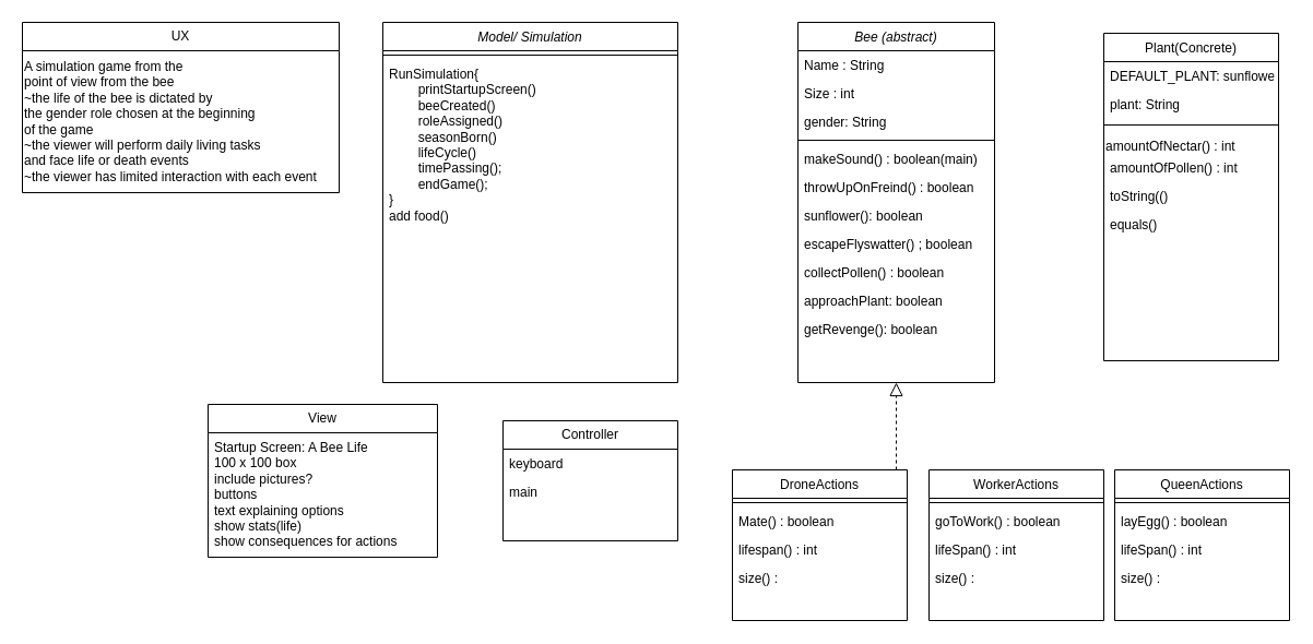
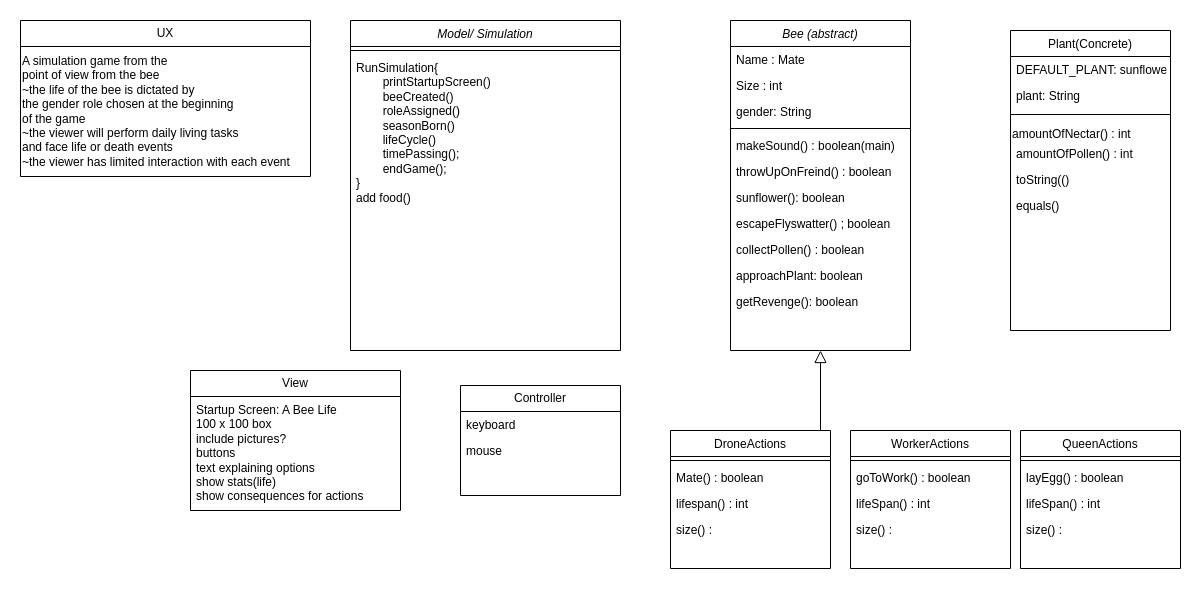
  <mxCell id="0" />
  <mxCell id="1" parent="0" />
  <mxCell id="2" value="Bee (abstract)" style="swimlane;fontStyle=2;align=center;verticalAlign=top;childLayout=stackLayout;horizontal=1;startSize=26;horizontalStack=0;resizeParent=1;resizeLast=0;collapsible=1;marginBottom=0;rounded=0;shadow=0;strokeWidth=1;" parent="1" vertex="1"><mxGeometry x="730" y="20" width="180" height="330" as="geometry"><mxRectangle x="230" y="140" width="160" height="26" as="alternateBounds" /></mxGeometry></mxCell>
- <mxCell id="3" value="Name : String" style="text;align=left;verticalAlign=top;spacingLeft=4;spacingRight=4;overflow=hidden;rotatable=0;points=[[0,0.5],[1,0.5]];portConstraint=eastwest;" parent="2" vertex="1"><mxGeometry y="26" width="180" height="26" as="geometry" /></mxCell>
+ <mxCell id="3" value="Name : Mate" style="text;align=left;verticalAlign=top;spacingLeft=4;spacingRight=4;overflow=hidden;rotatable=0;points=[[0,0.5],[1,0.5]];portConstraint=eastwest;" parent="2" vertex="1"><mxGeometry y="26" width="180" height="26" as="geometry" /></mxCell>
  <mxCell id="4" value="Size : int" style="text;align=left;verticalAlign=top;spacingLeft=4;spacingRight=4;overflow=hidden;rotatable=0;points=[[0,0.5],[1,0.5]];portConstraint=eastwest;rounded=0;shadow=0;html=0;" parent="2" vertex="1"><mxGeometry y="52" width="180" height="26" as="geometry" /></mxCell>
  <mxCell id="5" value="gender: String" style="text;align=left;verticalAlign=top;spacingLeft=4;spacingRight=4;overflow=hidden;rotatable=0;points=[[0,0.5],[1,0.5]];portConstraint=eastwest;rounded=0;shadow=0;html=0;" parent="2" vertex="1"><mxGeometry y="78" width="180" height="26" as="geometry" /></mxCell>
  <mxCell id="6" value="" style="line;html=1;strokeWidth=1;align=left;verticalAlign=middle;spacingTop=-1;spacingLeft=3;spacingRight=3;rotatable=0;labelPosition=right;points=[];portConstraint=eastwest;" parent="2" vertex="1"><mxGeometry y="104" width="180" height="8" as="geometry" /></mxCell>
  <mxCell id="7" value="makeSound() : boolean(main)" style="text;align=left;verticalAlign=top;spacingLeft=4;spacingRight=4;overflow=hidden;rotatable=0;points=[[0,0.5],[1,0.5]];portConstraint=eastwest;" parent="2" vertex="1"><mxGeometry y="112" width="180" height="26" as="geometry" /></mxCell>
  <mxCell id="8" value="throwUpOnFreind() : boolean" style="text;align=left;verticalAlign=top;spacingLeft=4;spacingRight=4;overflow=hidden;rotatable=0;points=[[0,0.5],[1,0.5]];portConstraint=eastwest;" parent="2" vertex="1"><mxGeometry y="138" width="180" height="26" as="geometry" /></mxCell>
  <mxCell id="9" value="sunflower(): boolean" style="text;align=left;verticalAlign=top;spacingLeft=4;spacingRight=4;overflow=hidden;rotatable=0;points=[[0,0.5],[1,0.5]];portConstraint=eastwest;" vertex="1" parent="2"><mxGeometry y="164" width="180" height="26" as="geometry" /></mxCell>
  <mxCell id="10" value="escapeFlyswatter() ; boolean" style="text;align=left;verticalAlign=top;spacingLeft=4;spacingRight=4;overflow=hidden;rotatable=0;points=[[0,0.5],[1,0.5]];portConstraint=eastwest;" parent="2" vertex="1"><mxGeometry y="190" width="180" height="26" as="geometry" /></mxCell>
  <mxCell id="11" value="collectPollen() : boolean" style="text;align=left;verticalAlign=top;spacingLeft=4;spacingRight=4;overflow=hidden;rotatable=0;points=[[0,0.5],[1,0.5]];portConstraint=eastwest;" parent="2" vertex="1"><mxGeometry y="216" width="180" height="26" as="geometry" /></mxCell>
  <mxCell id="12" value="approachPlant: boolean" style="text;align=left;verticalAlign=top;spacingLeft=4;spacingRight=4;overflow=hidden;rotatable=0;points=[[0,0.5],[1,0.5]];portConstraint=eastwest;" parent="2" vertex="1"><mxGeometry y="242" width="180" height="26" as="geometry" /></mxCell>
  <mxCell id="13" value="getRevenge(): boolean" style="text;align=left;verticalAlign=top;spacingLeft=4;spacingRight=4;overflow=hidden;rotatable=0;points=[[0,0.5],[1,0.5]];portConstraint=eastwest;" parent="2" vertex="1"><mxGeometry y="268" width="180" height="26" as="geometry" /></mxCell>
  <mxCell id="14" value="DroneActions" style="swimlane;fontStyle=0;align=center;verticalAlign=top;childLayout=stackLayout;horizontal=1;startSize=26;horizontalStack=0;resizeParent=1;resizeLast=0;collapsible=1;marginBottom=0;rounded=0;shadow=0;strokeWidth=1;" parent="1" vertex="1"><mxGeometry x="670" y="430" width="160" height="138" as="geometry"><mxRectangle x="130" y="380" width="160" height="26" as="alternateBounds" /></mxGeometry></mxCell>
  <mxCell id="15" value="" style="line;html=1;strokeWidth=1;align=left;verticalAlign=middle;spacingTop=-1;spacingLeft=3;spacingRight=3;rotatable=0;labelPosition=right;points=[];portConstraint=eastwest;" parent="14" vertex="1"><mxGeometry y="26" width="160" height="8" as="geometry" /></mxCell>
  <mxCell id="16" value="Mate() : boolean" style="text;align=left;verticalAlign=top;spacingLeft=4;spacingRight=4;overflow=hidden;rotatable=0;points=[[0,0.5],[1,0.5]];portConstraint=eastwest;" parent="14" vertex="1"><mxGeometry y="34" width="160" height="26" as="geometry" /></mxCell>
  <mxCell id="17" value="lifespan() : int" style="text;align=left;verticalAlign=top;spacingLeft=4;spacingRight=4;overflow=hidden;rotatable=0;points=[[0,0.5],[1,0.5]];portConstraint=eastwest;" vertex="1" parent="14"><mxGeometry y="60" width="160" height="26" as="geometry" /></mxCell>
  <mxCell id="18" value="size() : " style="text;align=left;verticalAlign=top;spacingLeft=4;spacingRight=4;overflow=hidden;rotatable=0;points=[[0,0.5],[1,0.5]];portConstraint=eastwest;" vertex="1" parent="14"><mxGeometry y="86" width="160" height="26" as="geometry" /></mxCell>
- <mxCell id="19" value="" style="endArrow=block;endSize=10;endFill=0;shadow=0;strokeWidth=1;rounded=0;curved=0;edgeStyle=elbowEdgeStyle;elbow=vertical;entryX=0.5;entryY=1;entryDx=0;entryDy=0;dashed=1;" parent="1" source="14" target="2" edge="1"><mxGeometry width="160" relative="1" as="geometry"><mxPoint x="570" y="213" as="sourcePoint" /><mxPoint x="570" y="213" as="targetPoint" /><Array as="points"><mxPoint x="670" y="430" /><mxPoint x="670" y="430" /></Array></mxGeometry></mxCell>
+ <mxCell id="19" value="" style="endArrow=block;endSize=10;endFill=0;shadow=0;strokeWidth=1;rounded=0;curved=0;edgeStyle=elbowEdgeStyle;elbow=vertical;entryX=0.5;entryY=1;entryDx=0;entryDy=0;" parent="1" source="14" target="2" edge="1"><mxGeometry width="160" relative="1" as="geometry"><mxPoint x="570" y="213" as="sourcePoint" /><mxPoint x="570" y="213" as="targetPoint" /><Array as="points"><mxPoint x="670" y="430" /><mxPoint x="670" y="430" /></Array></mxGeometry></mxCell>
  <mxCell id="20" value="Plant(Concrete)" style="swimlane;fontStyle=0;align=center;verticalAlign=top;childLayout=stackLayout;horizontal=1;startSize=26;horizontalStack=0;resizeParent=1;resizeLast=0;collapsible=1;marginBottom=0;rounded=0;shadow=0;strokeWidth=1;" parent="1" vertex="1"><mxGeometry x="1010" y="30" width="160" height="300" as="geometry"><mxRectangle x="550" y="140" width="160" height="26" as="alternateBounds" /></mxGeometry></mxCell>
  <mxCell id="21" value="DEFAULT_PLANT: sunflower" style="text;align=left;verticalAlign=top;spacingLeft=4;spacingRight=4;overflow=hidden;rotatable=0;points=[[0,0.5],[1,0.5]];portConstraint=eastwest;" parent="20" vertex="1"><mxGeometry y="26" width="160" height="26" as="geometry" /></mxCell>
  <mxCell id="22" value="plant: String" style="text;align=left;verticalAlign=top;spacingLeft=4;spacingRight=4;overflow=hidden;rotatable=0;points=[[0,0.5],[1,0.5]];portConstraint=eastwest;" vertex="1" parent="20"><mxGeometry y="52" width="160" height="26" as="geometry" /></mxCell>
  <mxCell id="23" value="" style="line;html=1;strokeWidth=1;align=left;verticalAlign=middle;spacingTop=-1;spacingLeft=3;spacingRight=3;rotatable=0;labelPosition=right;points=[];portConstraint=eastwest;" parent="20" vertex="1"><mxGeometry y="78" width="160" height="12" as="geometry" /></mxCell>
  <mxCell id="24" value="amountOfNectar() : int" style="text;whiteSpace=wrap;html=1;" vertex="1" parent="20"><mxGeometry y="90" width="160" height="20" as="geometry" /></mxCell>
  <mxCell id="25" value="amountOfPollen() : int" style="text;align=left;verticalAlign=top;spacingLeft=4;spacingRight=4;overflow=hidden;rotatable=0;points=[[0,0.5],[1,0.5]];portConstraint=eastwest;" vertex="1" parent="20"><mxGeometry y="110" width="160" height="26" as="geometry" /></mxCell>
  <mxCell id="26" value="toString(()" style="text;align=left;verticalAlign=top;spacingLeft=4;spacingRight=4;overflow=hidden;rotatable=0;points=[[0,0.5],[1,0.5]];portConstraint=eastwest;" parent="20" vertex="1"><mxGeometry y="136" width="160" height="26" as="geometry" /></mxCell>
  <mxCell id="27" value="equals()" style="text;align=left;verticalAlign=top;spacingLeft=4;spacingRight=4;overflow=hidden;rotatable=0;points=[[0,0.5],[1,0.5]];portConstraint=eastwest;" vertex="1" parent="20"><mxGeometry y="162" width="160" height="26" as="geometry" /></mxCell>
  <mxCell id="28" value="WorkerActions" style="swimlane;fontStyle=0;align=center;verticalAlign=top;childLayout=stackLayout;horizontal=1;startSize=26;horizontalStack=0;resizeParent=1;resizeLast=0;collapsible=1;marginBottom=0;rounded=0;shadow=0;strokeWidth=1;" parent="1" vertex="1"><mxGeometry x="850" y="430" width="160" height="138" as="geometry"><mxRectangle x="130" y="380" width="160" height="26" as="alternateBounds" /></mxGeometry></mxCell>
  <mxCell id="29" value="" style="line;html=1;strokeWidth=1;align=left;verticalAlign=middle;spacingTop=-1;spacingLeft=3;spacingRight=3;rotatable=0;labelPosition=right;points=[];portConstraint=eastwest;" parent="28" vertex="1"><mxGeometry y="26" width="160" height="8" as="geometry" /></mxCell>
  <mxCell id="30" value="goToWork() : boolean" style="text;align=left;verticalAlign=top;spacingLeft=4;spacingRight=4;overflow=hidden;rotatable=0;points=[[0,0.5],[1,0.5]];portConstraint=eastwest;" parent="28" vertex="1"><mxGeometry y="34" width="160" height="26" as="geometry" /></mxCell>
  <mxCell id="31" value="lifeSpan() : int" style="text;align=left;verticalAlign=top;spacingLeft=4;spacingRight=4;overflow=hidden;rotatable=0;points=[[0,0.5],[1,0.5]];portConstraint=eastwest;" vertex="1" parent="28"><mxGeometry y="60" width="160" height="26" as="geometry" /></mxCell>
  <mxCell id="32" value="size() : " style="text;align=left;verticalAlign=top;spacingLeft=4;spacingRight=4;overflow=hidden;rotatable=0;points=[[0,0.5],[1,0.5]];portConstraint=eastwest;" vertex="1" parent="28"><mxGeometry y="86" width="160" height="26" as="geometry" /></mxCell>
  <mxCell id="33" value="Model/ Simulation" style="swimlane;fontStyle=2;align=center;verticalAlign=top;childLayout=stackLayout;horizontal=1;startSize=26;horizontalStack=0;resizeParent=1;resizeLast=0;collapsible=1;marginBottom=0;rounded=0;shadow=0;strokeWidth=1;" vertex="1" parent="1"><mxGeometry x="350" y="20" width="270" height="330" as="geometry"><mxRectangle x="230" y="140" width="160" height="26" as="alternateBounds" /></mxGeometry></mxCell>
  <mxCell id="34" value="" style="line;html=1;strokeWidth=1;align=left;verticalAlign=middle;spacingTop=-1;spacingLeft=3;spacingRight=3;rotatable=0;labelPosition=right;points=[];portConstraint=eastwest;" vertex="1" parent="33"><mxGeometry y="26" width="270" height="8" as="geometry" /></mxCell>
  <mxCell id="35" value="RunSimulation{&lt;div&gt;&lt;div&gt;&lt;/div&gt;&lt;/div&gt;&lt;div&gt;&lt;span style=&quot;white-space: pre;&quot;&gt;&#09;&lt;/span&gt;printStartupScreen()&lt;br&gt;&lt;/div&gt;&lt;div&gt;&lt;span style=&quot;white-space: pre;&quot;&gt;&#09;&lt;/span&gt;beeCreated()&lt;br&gt;&lt;/div&gt;&lt;div&gt;&lt;span style=&quot;white-space: pre;&quot;&gt;&#09;&lt;/span&gt;roleAssigned()&lt;br&gt;&lt;/div&gt;&lt;div&gt;&lt;span style=&quot;white-space: pre;&quot;&gt;&#09;&lt;/span&gt;seasonBorn()&lt;br&gt;&lt;/div&gt;&lt;div&gt;&lt;span style=&quot;white-space: pre;&quot;&gt;&#09;&lt;/span&gt;lifeCycle()&lt;br&gt;&lt;/div&gt;&lt;div&gt;&lt;span style=&quot;white-space: pre;&quot;&gt;&#09;&lt;/span&gt;timePassing();&lt;br&gt;&lt;/div&gt;&lt;div&gt;&lt;span style=&quot;white-space: pre;&quot;&gt;&#09;&lt;/span&gt;endGame();&lt;br&gt;&lt;/div&gt;&lt;div&gt;}&lt;/div&gt;&lt;div&gt;add food()&lt;/div&gt;" style="text;strokeColor=none;fillColor=none;align=left;verticalAlign=top;spacingLeft=4;spacingRight=4;overflow=hidden;rotatable=0;points=[[0,0.5],[1,0.5]];portConstraint=eastwest;whiteSpace=wrap;html=1;" vertex="1" parent="33"><mxGeometry y="34" width="270" height="286" as="geometry" /></mxCell>
  <mxCell id="36" value="UX" style="swimlane;fontStyle=0;childLayout=stackLayout;horizontal=1;startSize=26;fillColor=none;horizontalStack=0;resizeParent=1;resizeParentMax=0;resizeLast=0;collapsible=1;marginBottom=0;whiteSpace=wrap;html=1;" vertex="1" parent="1"><mxGeometry x="20" y="20" width="290" height="156" as="geometry" /></mxCell>
  <mxCell id="37" value="A simulation game from the&amp;nbsp;&lt;div&gt;point of view from the bee&lt;/div&gt;&lt;div&gt;~the life of the bee is dictated by&lt;/div&gt;&lt;div&gt;the gender role chosen at the beginning&amp;nbsp;&lt;/div&gt;&lt;div&gt;of the game&amp;nbsp;&lt;/div&gt;&lt;div&gt;~the viewer will perform daily living tasks&lt;/div&gt;&lt;div&gt;and face life or death events&lt;/div&gt;&lt;div&gt;~the viewer has limited interaction with each event&lt;/div&gt;" style="text;html=1;align=left;verticalAlign=middle;resizable=0;points=[];autosize=1;strokeColor=none;fillColor=none;" vertex="1" parent="36"><mxGeometry y="26" width="290" height="130" as="geometry" /></mxCell>
  <mxCell id="38" value="View" style="swimlane;fontStyle=0;childLayout=stackLayout;horizontal=1;startSize=26;fillColor=none;horizontalStack=0;resizeParent=1;resizeParentMax=0;resizeLast=0;collapsible=1;marginBottom=0;whiteSpace=wrap;html=1;" vertex="1" parent="1"><mxGeometry x="190" y="370" width="210" height="140" as="geometry" /></mxCell>
  <mxCell id="39" value="&lt;div&gt;Startup Screen: A Bee Life&lt;/div&gt;100 x 100 box&lt;div&gt;include pictures?&lt;/div&gt;&lt;div&gt;buttons&lt;/div&gt;&lt;div&gt;text explaining options&lt;/div&gt;&lt;div&gt;show stats(life)&lt;/div&gt;&lt;div&gt;show consequences for actions&lt;/div&gt;" style="text;strokeColor=none;fillColor=none;align=left;verticalAlign=top;spacingLeft=4;spacingRight=4;overflow=hidden;rotatable=0;points=[[0,0.5],[1,0.5]];portConstraint=eastwest;whiteSpace=wrap;html=1;" vertex="1" parent="38"><mxGeometry y="26" width="210" height="114" as="geometry" /></mxCell>
  <mxCell id="40" value="Controller" style="swimlane;fontStyle=0;childLayout=stackLayout;horizontal=1;startSize=26;fillColor=none;horizontalStack=0;resizeParent=1;resizeParentMax=0;resizeLast=0;collapsible=1;marginBottom=0;whiteSpace=wrap;html=1;" vertex="1" parent="1"><mxGeometry x="460" y="385" width="160" height="110" as="geometry" /></mxCell>
  <mxCell id="41" value="keyboard" style="text;strokeColor=none;fillColor=none;align=left;verticalAlign=top;spacingLeft=4;spacingRight=4;overflow=hidden;rotatable=0;points=[[0,0.5],[1,0.5]];portConstraint=eastwest;whiteSpace=wrap;html=1;" vertex="1" parent="40"><mxGeometry y="26" width="160" height="26" as="geometry" /></mxCell>
- <mxCell id="42" value="main" style="text;strokeColor=none;fillColor=none;align=left;verticalAlign=top;spacingLeft=4;spacingRight=4;overflow=hidden;rotatable=0;points=[[0,0.5],[1,0.5]];portConstraint=eastwest;whiteSpace=wrap;html=1;" vertex="1" parent="40"><mxGeometry y="52" width="160" height="58" as="geometry" /></mxCell>
+ <mxCell id="42" value="mouse" style="text;strokeColor=none;fillColor=none;align=left;verticalAlign=top;spacingLeft=4;spacingRight=4;overflow=hidden;rotatable=0;points=[[0,0.5],[1,0.5]];portConstraint=eastwest;whiteSpace=wrap;html=1;" vertex="1" parent="40"><mxGeometry y="52" width="160" height="58" as="geometry" /></mxCell>
  <mxCell id="43" value="QueenActions" style="swimlane;fontStyle=0;align=center;verticalAlign=top;childLayout=stackLayout;horizontal=1;startSize=26;horizontalStack=0;resizeParent=1;resizeLast=0;collapsible=1;marginBottom=0;rounded=0;shadow=0;strokeWidth=1;" vertex="1" parent="1"><mxGeometry x="1020" y="430" width="160" height="138" as="geometry"><mxRectangle x="130" y="380" width="160" height="26" as="alternateBounds" /></mxGeometry></mxCell>
  <mxCell id="44" value="" style="line;html=1;strokeWidth=1;align=left;verticalAlign=middle;spacingTop=-1;spacingLeft=3;spacingRight=3;rotatable=0;labelPosition=right;points=[];portConstraint=eastwest;" vertex="1" parent="43"><mxGeometry y="26" width="160" height="8" as="geometry" /></mxCell>
  <mxCell id="45" value="layEgg() : boolean" style="text;align=left;verticalAlign=top;spacingLeft=4;spacingRight=4;overflow=hidden;rotatable=0;points=[[0,0.5],[1,0.5]];portConstraint=eastwest;" vertex="1" parent="43"><mxGeometry y="34" width="160" height="26" as="geometry" /></mxCell>
  <mxCell id="46" value="lifeSpan() : int" style="text;align=left;verticalAlign=top;spacingLeft=4;spacingRight=4;overflow=hidden;rotatable=0;points=[[0,0.5],[1,0.5]];portConstraint=eastwest;" vertex="1" parent="43"><mxGeometry y="60" width="160" height="26" as="geometry" /></mxCell>
  <mxCell id="47" value="size() : " style="text;align=left;verticalAlign=top;spacingLeft=4;spacingRight=4;overflow=hidden;rotatable=0;points=[[0,0.5],[1,0.5]];portConstraint=eastwest;" vertex="1" parent="43"><mxGeometry y="86" width="160" height="26" as="geometry" /></mxCell>
